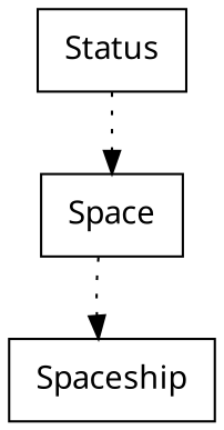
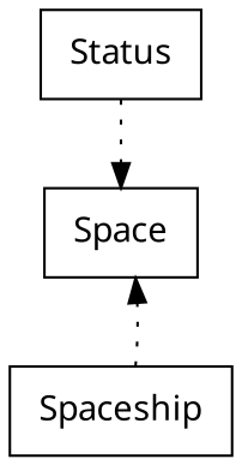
  digraph {
    fontname="Noto Sans"
    node [fontname="Noto Sans" shape=box]
    edge [fontname="Noto Sans" style=dotted]
    n1 [label=" Space "]
    n2 [label=" Spaceship "]
    n3 [label=" Status "]
-   n1 -> n2
+   n2 -> n1
    n3 -> n1
  }
